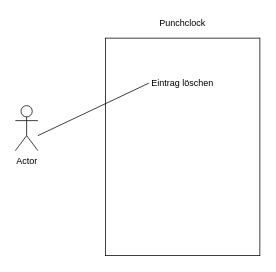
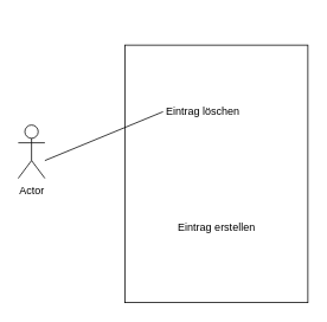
  <mxCell id="0" />
  <mxCell id="1" parent="0" />
  <mxCell id="2" value="" style="rounded=0;whiteSpace=wrap;html=1;" vertex="1" parent="1"><mxGeometry x="140" y="50" width="206" height="290" as="geometry" /></mxCell>
  <mxCell id="3" value="Actor" style="shape=umlActor;verticalLabelPosition=bottom;verticalAlign=top;html=1;outlineConnect=0;" vertex="1" parent="1"><mxGeometry x="20" y="140" width="30" height="60" as="geometry" /></mxCell>
- <mxCell id="5" value="Eintrag löschen" style="text;html=1;strokeColor=none;fillColor=none;align=center;verticalAlign=middle;whiteSpace=wrap;rounded=0;" vertex="1" parent="1"><mxGeometry x="198" y="100" width="90" height="20" as="geometry" /></mxCell>
+ <mxCell id="4" value="Eintrag erstellen" style="text;html=1;strokeColor=none;fillColor=none;align=center;verticalAlign=middle;whiteSpace=wrap;rounded=0;" vertex="1" parent="1"><mxGeometry x="184.5" y="240" width="117" height="30" as="geometry" /></mxCell>
+ <mxCell id="5" value="Eintrag löschen" style="text;html=1;strokeColor=none;fillColor=none;align=center;verticalAlign=middle;whiteSpace=wrap;rounded=0;" vertex="1" parent="1"><mxGeometry x="183" y="115" width="90" height="20" as="geometry" /></mxCell>
  <mxCell id="6" value="" style="endArrow=none;html=1;entryX=0;entryY=0.5;entryDx=0;entryDy=0;" edge="1" parent="1" target="5"><mxGeometry width="50" height="50" relative="1" as="geometry"><mxPoint x="50" y="180" as="sourcePoint" /><mxPoint x="140" y="130" as="targetPoint" /></mxGeometry></mxCell>
- <mxCell id="7" value="Punchclock" style="text;html=1;strokeColor=none;fillColor=none;align=center;verticalAlign=middle;whiteSpace=wrap;rounded=0;" vertex="1" parent="1"><mxGeometry x="190.25" y="20" width="105.5" height="20" as="geometry" /></mxCell>
